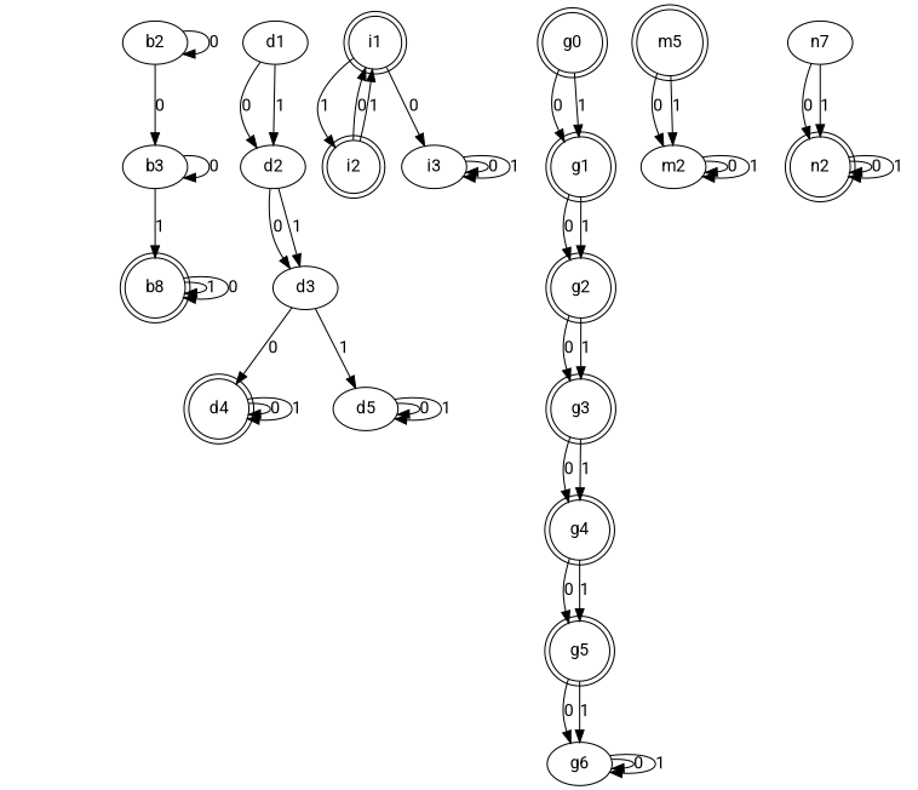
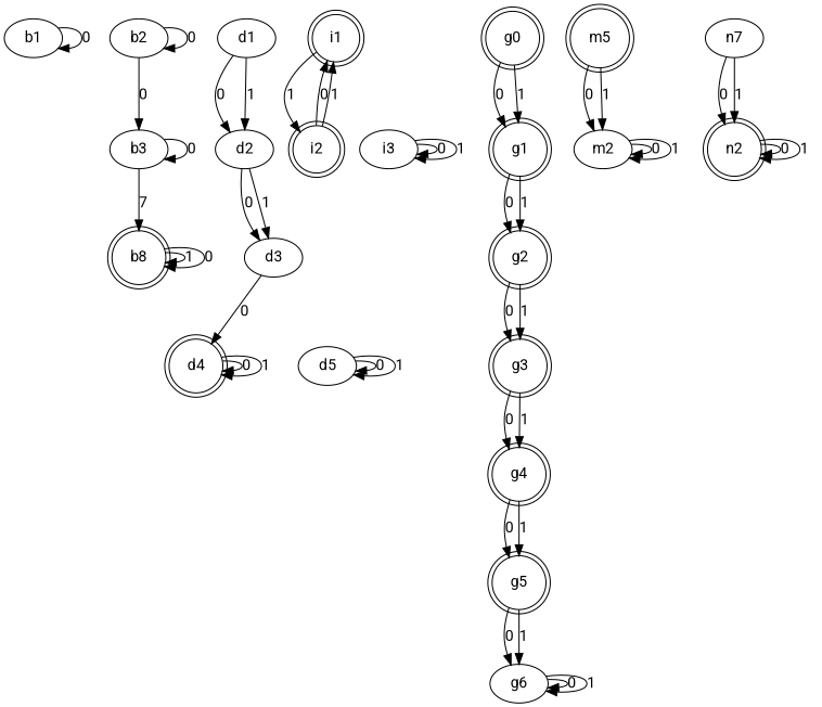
  digraph {
    fontname=Roboto
    rankdir=TB
    node [fontname=Roboto shape=doublecircle]
    edge [fontname=Roboto]
+   b1 [shape=""]
    b2 [shape=""]
    b3 [shape=""]
    b4 [label=b8]
    d1 [shape=""]
    d2 [shape=""]
    d3 [shape=""]
    d4
    d5 [shape=""]
    i1
    i2
    i3 [shape=""]
    g0
    g1
    g2
    g3
    g4
    g5
    g6 [shape=""]
    m1 [label=m5]
    m2 [shape=""]
    n2
    n1 [label=n7 shape=""]
+   b1 -> b1 [label=0]
    b2 -> b2 [label=0]
    b2 -> b3 [label=0]
    b3 -> b3 [label=0]
-   b3 -> b4 [label=1]
+   b3 -> b4 [label=7]
    b4 -> b4 [label=1]
    b4 -> b4 [label=0]
    d1 -> d2 [label=0]
    d1 -> d2 [label=1]
    d2 -> d3 [label=0]
    d2 -> d3 [label=1]
    d3 -> d4 [label=0]
-   d3 -> d5 [label=1]
    d4 -> d4 [label=0]
    d4 -> d4 [label=1]
    d5 -> d5 [label=0]
    d5 -> d5 [label=1]
    i1 -> i2 [label=1]
-   i1 -> i3 [label=0]
    i2 -> i1 [label=0]
    i2 -> i1 [label=1]
    i3 -> i3 [label=0]
    i3 -> i3 [label=1]
    g0 -> g1 [label=0]
    g0 -> g1 [label=1]
    g1 -> g2 [label=0]
    g1 -> g2 [label=1]
    g2 -> g3 [label=0]
    g2 -> g3 [label=1]
    g3 -> g4 [label=0]
    g3 -> g4 [label=1]
    g4 -> g5 [label=0]
    g4 -> g5 [label=1]
    g5 -> g6 [label=0]
    g5 -> g6 [label=1]
    g6 -> g6 [label=0]
    g6 -> g6 [label=1]
    m1 -> m2 [label=0]
    m1 -> m2 [label=1]
    m2 -> m2 [label=0]
    m2 -> m2 [label=1]
    n2 -> n2 [label=0]
    n2 -> n2 [label=1]
    n1 -> n2 [label=0]
    n1 -> n2 [label=1]
  }
